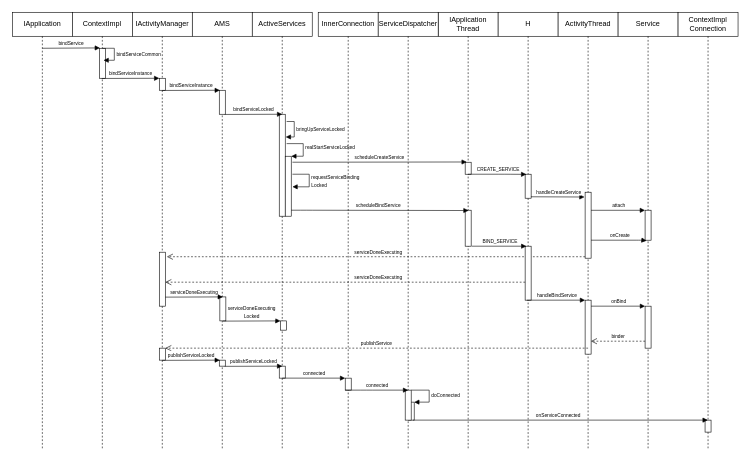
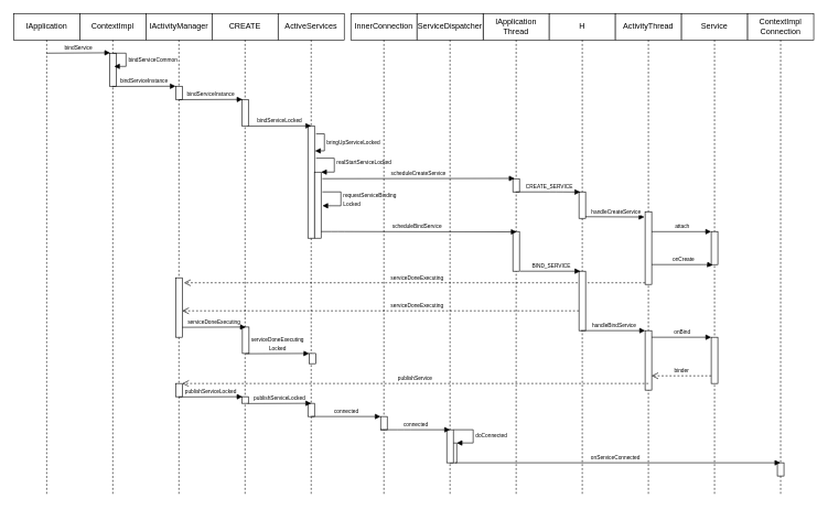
  <mxCell id="0" />
  <mxCell id="1" parent="0" />
  <mxCell id="2" value="IApplication" style="shape=umlLifeline;perimeter=lifelinePerimeter;whiteSpace=wrap;html=1;container=1;collapsible=0;recursiveResize=0;outlineConnect=0;" parent="1" vertex="1"><mxGeometry x="20" y="20" width="100" height="730" as="geometry" /></mxCell>
  <mxCell id="3" value="&lt;font style=&quot;font-size: 8px&quot;&gt;bindService&lt;/font&gt;" style="html=1;verticalAlign=bottom;endArrow=block;entryX=0.1;entryY=-0.012;entryDx=0;entryDy=0;entryPerimeter=0;" parent="2" target="5" edge="1"><mxGeometry width="80" relative="1" as="geometry"><mxPoint x="50" y="60" as="sourcePoint" /><mxPoint x="130" y="60" as="targetPoint" /></mxGeometry></mxCell>
  <mxCell id="4" value="ContextImpl" style="shape=umlLifeline;perimeter=lifelinePerimeter;whiteSpace=wrap;html=1;container=1;collapsible=0;recursiveResize=0;outlineConnect=0;" parent="1" vertex="1"><mxGeometry x="120" y="20" width="100" height="730" as="geometry" /></mxCell>
  <mxCell id="5" value="" style="html=1;points=[];perimeter=orthogonalPerimeter;" parent="4" vertex="1"><mxGeometry x="45" y="60" width="10" height="50" as="geometry" /></mxCell>
  <mxCell id="6" value="IActivityManager" style="shape=umlLifeline;perimeter=lifelinePerimeter;whiteSpace=wrap;html=1;container=1;collapsible=0;recursiveResize=0;outlineConnect=0;" parent="1" vertex="1"><mxGeometry x="220" y="20" width="100" height="730" as="geometry" /></mxCell>
  <mxCell id="7" value="" style="html=1;points=[];perimeter=orthogonalPerimeter;" parent="6" vertex="1"><mxGeometry x="45" y="110" width="10" height="20" as="geometry" /></mxCell>
  <mxCell id="8" value="&lt;font style=&quot;font-size: 8px&quot;&gt;bindServiceInstance&lt;/font&gt;" style="html=1;verticalAlign=bottom;endArrow=block;entryX=0.1;entryY=-0.012;entryDx=0;entryDy=0;entryPerimeter=0;" parent="1" edge="1"><mxGeometry width="80" relative="1" as="geometry"><mxPoint x="169" y="130.36" as="sourcePoint" /><mxPoint x="265" y="130" as="targetPoint" /></mxGeometry></mxCell>
- <mxCell id="9" value="AMS" style="shape=umlLifeline;perimeter=lifelinePerimeter;whiteSpace=wrap;html=1;container=1;collapsible=0;recursiveResize=0;outlineConnect=0;" parent="1" vertex="1"><mxGeometry x="320" y="20" width="100" height="730" as="geometry" /></mxCell>
+ <mxCell id="9" value="CREATE" style="shape=umlLifeline;perimeter=lifelinePerimeter;whiteSpace=wrap;html=1;container=1;collapsible=0;recursiveResize=0;outlineConnect=0;" parent="1" vertex="1"><mxGeometry x="320" y="20" width="100" height="730" as="geometry" /></mxCell>
  <mxCell id="10" value="" style="html=1;points=[];perimeter=orthogonalPerimeter;" parent="9" vertex="1"><mxGeometry x="45" y="130" width="10" height="40" as="geometry" /></mxCell>
  <mxCell id="11" value="" style="html=1;points=[];perimeter=orthogonalPerimeter;" vertex="1" parent="9"><mxGeometry x="45" y="580" width="10" height="10" as="geometry" /></mxCell>
  <mxCell id="12" value="&lt;font style=&quot;font-size: 8px&quot;&gt;bindServiceInstance&lt;/font&gt;" style="html=1;verticalAlign=bottom;endArrow=block;entryX=0.1;entryY=-0.012;entryDx=0;entryDy=0;entryPerimeter=0;" parent="1" edge="1"><mxGeometry width="80" relative="1" as="geometry"><mxPoint x="270" y="150.36" as="sourcePoint" /><mxPoint x="366" y="150" as="targetPoint" /></mxGeometry></mxCell>
  <mxCell id="13" value="ActiveServices" style="shape=umlLifeline;perimeter=lifelinePerimeter;whiteSpace=wrap;html=1;container=1;collapsible=0;recursiveResize=0;outlineConnect=0;" parent="1" vertex="1"><mxGeometry x="420" y="20" width="100" height="730" as="geometry" /></mxCell>
  <mxCell id="14" value="" style="html=1;points=[];perimeter=orthogonalPerimeter;" parent="13" vertex="1"><mxGeometry x="45" y="170" width="10" height="170" as="geometry" /></mxCell>
  <mxCell id="15" value="&lt;font style=&quot;font-size: 8px&quot;&gt;bringUpServiceLocked&lt;/font&gt;" style="edgeStyle=orthogonalEdgeStyle;html=1;align=left;spacingLeft=2;endArrow=block;rounded=0;exitX=1.233;exitY=0.071;exitDx=0;exitDy=0;exitPerimeter=0;entryX=1.081;entryY=0.223;entryDx=0;entryDy=0;entryPerimeter=0;" parent="13" source="14" target="14" edge="1"><mxGeometry relative="1" as="geometry"><mxPoint x="64.97" y="230" as="sourcePoint" /><Array as="points"><mxPoint x="70" y="182" /><mxPoint x="70" y="208" /></Array><mxPoint x="59.97" y="230" as="targetPoint" /><mxPoint as="offset" /></mxGeometry></mxCell>
  <mxCell id="16" value="" style="html=1;points=[];perimeter=orthogonalPerimeter;" parent="13" vertex="1"><mxGeometry x="55" y="240" width="10" height="100" as="geometry" /></mxCell>
  <mxCell id="17" value="&lt;font style=&quot;font-size: 8px&quot;&gt;realStartServiceLocked&lt;/font&gt;" style="edgeStyle=orthogonalEdgeStyle;html=1;align=left;spacingLeft=2;endArrow=block;rounded=0;entryX=1;entryY=0;exitX=1.233;exitY=0.288;exitDx=0;exitDy=0;exitPerimeter=0;" parent="13" source="14" target="16" edge="1"><mxGeometry relative="1" as="geometry"><mxPoint x="55" y="230" as="sourcePoint" /><Array as="points"><mxPoint x="85" y="219" /><mxPoint x="85" y="240" /></Array></mxGeometry></mxCell>
  <mxCell id="18" value="&lt;font style=&quot;font-size: 8px&quot;&gt;bindServiceLocked&lt;/font&gt;" style="html=1;verticalAlign=bottom;endArrow=block;entryX=0.1;entryY=-0.012;entryDx=0;entryDy=0;entryPerimeter=0;" parent="1" edge="1"><mxGeometry width="80" relative="1" as="geometry"><mxPoint x="374" y="190.36" as="sourcePoint" /><mxPoint x="470" y="190" as="targetPoint" /></mxGeometry></mxCell>
  <mxCell id="19" value="IApplication&lt;br&gt;Thread" style="shape=umlLifeline;perimeter=lifelinePerimeter;whiteSpace=wrap;html=1;container=1;collapsible=0;recursiveResize=0;outlineConnect=0;" parent="1" vertex="1"><mxGeometry x="730" y="20" width="100" height="730" as="geometry" /></mxCell>
  <mxCell id="20" value="" style="html=1;points=[];perimeter=orthogonalPerimeter;" parent="19" vertex="1"><mxGeometry x="45" y="250" width="10" height="20" as="geometry" /></mxCell>
  <mxCell id="21" value="&lt;font style=&quot;font-size: 8px&quot;&gt;scheduleCreateService&lt;/font&gt;" style="html=1;verticalAlign=bottom;endArrow=block;entryX=0.269;entryY=-0.02;entryDx=0;entryDy=0;entryPerimeter=0;" parent="1" target="20" edge="1"><mxGeometry width="80" relative="1" as="geometry"><mxPoint x="487" y="270" as="sourcePoint" /><mxPoint x="600" y="310" as="targetPoint" /><Array as="points" /></mxGeometry></mxCell>
  <mxCell id="22" value="H" style="shape=umlLifeline;perimeter=lifelinePerimeter;whiteSpace=wrap;html=1;container=1;collapsible=0;recursiveResize=0;outlineConnect=0;" parent="1" vertex="1"><mxGeometry x="830" y="20" width="100" height="730" as="geometry" /></mxCell>
  <mxCell id="23" value="" style="html=1;points=[];perimeter=orthogonalPerimeter;" parent="22" vertex="1"><mxGeometry x="45" y="270" width="10" height="40" as="geometry" /></mxCell>
  <mxCell id="24" value="&lt;font style=&quot;font-size: 8px&quot;&gt;CREATE_SERVICE&lt;/font&gt;" style="html=1;verticalAlign=bottom;endArrow=block;entryX=0.193;entryY=0.005;entryDx=0;entryDy=0;entryPerimeter=0;" parent="1" source="19" target="23" edge="1"><mxGeometry x="0.032" width="80" relative="1" as="geometry"><mxPoint x="790" y="350" as="sourcePoint" /><mxPoint x="880" y="350" as="targetPoint" /><mxPoint as="offset" /><Array as="points"><mxPoint x="840" y="290" /></Array></mxGeometry></mxCell>
  <mxCell id="25" value="ActivityThread" style="shape=umlLifeline;perimeter=lifelinePerimeter;whiteSpace=wrap;html=1;container=1;collapsible=0;recursiveResize=0;outlineConnect=0;" parent="1" vertex="1"><mxGeometry x="930" y="20" width="100" height="730" as="geometry" /></mxCell>
  <mxCell id="26" value="" style="html=1;points=[];perimeter=orthogonalPerimeter;" parent="25" vertex="1"><mxGeometry x="45" y="300" width="10" height="110" as="geometry" /></mxCell>
  <mxCell id="27" value="&lt;font style=&quot;font-size: 8px&quot;&gt;handleCreateService&lt;/font&gt;" style="html=1;verticalAlign=bottom;endArrow=block;exitX=0.967;exitY=0.94;exitDx=0;exitDy=0;exitPerimeter=0;" parent="1" edge="1" source="23"><mxGeometry x="0.032" width="80" relative="1" as="geometry"><mxPoint x="890" y="319" as="sourcePoint" /><mxPoint x="974" y="328" as="targetPoint" /><mxPoint as="offset" /><Array as="points" /></mxGeometry></mxCell>
  <mxCell id="28" value="Service" style="shape=umlLifeline;perimeter=lifelinePerimeter;whiteSpace=wrap;html=1;container=1;collapsible=0;recursiveResize=0;outlineConnect=0;" parent="1" vertex="1"><mxGeometry x="1030" y="20" width="100" height="730" as="geometry" /></mxCell>
  <mxCell id="29" value="" style="html=1;points=[];perimeter=orthogonalPerimeter;" parent="28" vertex="1"><mxGeometry x="45" y="330" width="10" height="50" as="geometry" /></mxCell>
  <mxCell id="30" value="&lt;span style=&quot;font-size: 8px&quot;&gt;attach&lt;br&gt;&lt;/span&gt;" style="html=1;verticalAlign=bottom;endArrow=block;entryX=-0.014;entryY=0.003;entryDx=0;entryDy=0;entryPerimeter=0;" parent="1" source="26" target="29" edge="1"><mxGeometry x="0.032" width="80" relative="1" as="geometry"><mxPoint x="990" y="370" as="sourcePoint" /><mxPoint x="1070" y="370" as="targetPoint" /><mxPoint as="offset" /></mxGeometry></mxCell>
  <mxCell id="31" value="&lt;font style=&quot;font-size: 8px&quot;&gt;onCreate&lt;/font&gt;" style="html=1;verticalAlign=bottom;endArrow=block;entryX=0.243;entryY=1.017;entryDx=0;entryDy=0;entryPerimeter=0;" parent="1" source="26" edge="1" target="29"><mxGeometry x="0.032" width="80" relative="1" as="geometry"><mxPoint x="990" y="390" as="sourcePoint" /><mxPoint x="1075" y="410" as="targetPoint" /><mxPoint as="offset" /><Array as="points"><mxPoint x="1070" y="400" /></Array></mxGeometry></mxCell>
  <mxCell id="32" value="&lt;font style=&quot;font-size: 8px&quot;&gt;serviceDoneExecuting&lt;/font&gt;" style="html=1;verticalAlign=bottom;endArrow=open;dashed=1;endSize=8;entryX=1.263;entryY=0.084;entryDx=0;entryDy=0;entryPerimeter=0;" parent="1" source="26" target="33" edge="1"><mxGeometry x="-0.011" relative="1" as="geometry"><mxPoint x="800" y="433" as="sourcePoint" /><mxPoint x="270" y="427" as="targetPoint" /><mxPoint as="offset" /></mxGeometry></mxCell>
  <mxCell id="33" value="" style="html=1;points=[];perimeter=orthogonalPerimeter;" parent="1" vertex="1"><mxGeometry x="265" y="420" width="10" height="90" as="geometry" /></mxCell>
  <mxCell id="34" value="" style="html=1;points=[];perimeter=orthogonalPerimeter;" parent="1" vertex="1"><mxGeometry x="366" y="494.57" width="10" height="40" as="geometry" /></mxCell>
  <mxCell id="35" value="&lt;font style=&quot;font-size: 8px&quot;&gt;serviceDoneExecuting&lt;/font&gt;" style="html=1;verticalAlign=bottom;endArrow=block;entryX=0.1;entryY=-0.012;entryDx=0;entryDy=0;entryPerimeter=0;" parent="1" edge="1"><mxGeometry width="80" relative="1" as="geometry"><mxPoint x="275" y="494.93" as="sourcePoint" /><mxPoint x="371" y="494.57" as="targetPoint" /></mxGeometry></mxCell>
  <mxCell id="36" value="" style="html=1;points=[];perimeter=orthogonalPerimeter;" parent="1" vertex="1"><mxGeometry x="467" y="534.57" width="10" height="15.43" as="geometry" /></mxCell>
  <mxCell id="37" value="&lt;font style=&quot;font-size: 8px&quot;&gt;serviceDoneExecuting&lt;br&gt;Locked&lt;/font&gt;" style="html=1;verticalAlign=bottom;endArrow=block;entryX=0.1;entryY=-0.012;entryDx=0;entryDy=0;entryPerimeter=0;" parent="1" edge="1"><mxGeometry width="80" relative="1" as="geometry"><mxPoint x="371" y="534.93" as="sourcePoint" /><mxPoint x="467" y="534.57" as="targetPoint" /></mxGeometry></mxCell>
  <mxCell id="38" value="" style="html=1;points=[];perimeter=orthogonalPerimeter;" parent="1" vertex="1"><mxGeometry x="775" y="350" width="10" height="60" as="geometry" /></mxCell>
  <mxCell id="39" value="&lt;span style=&quot;font-size: 8px&quot;&gt;scheduleBindService&lt;/span&gt;" style="html=1;verticalAlign=bottom;endArrow=block;entryX=0.571;entryY=0.009;entryDx=0;entryDy=0;entryPerimeter=0;" parent="1" edge="1" target="38" source="16"><mxGeometry x="-0.019" width="80" relative="1" as="geometry"><mxPoint x="490" y="304.76" as="sourcePoint" /><mxPoint x="770" y="350" as="targetPoint" /><Array as="points"><mxPoint x="510" y="350" /></Array><mxPoint as="offset" /></mxGeometry></mxCell>
  <mxCell id="40" value="" style="html=1;points=[];perimeter=orthogonalPerimeter;" parent="1" vertex="1"><mxGeometry x="875" y="410" width="10" height="90" as="geometry" /></mxCell>
  <mxCell id="41" value="&lt;font style=&quot;font-size: 8px&quot;&gt;BIND_SERVICE&lt;/font&gt;" style="html=1;verticalAlign=bottom;endArrow=block;entryX=0.205;entryY=0;entryDx=0;entryDy=0;entryPerimeter=0;" parent="1" edge="1" target="40"><mxGeometry x="0.032" width="80" relative="1" as="geometry"><mxPoint x="786" y="410" as="sourcePoint" /><mxPoint x="875" y="390" as="targetPoint" /><mxPoint as="offset" /><Array as="points" /></mxGeometry></mxCell>
  <mxCell id="42" value="" style="html=1;points=[];perimeter=orthogonalPerimeter;" parent="1" vertex="1"><mxGeometry x="975" y="500" width="10" height="90" as="geometry" /></mxCell>
  <mxCell id="43" value="&lt;font style=&quot;font-size: 8px&quot;&gt;handleBindService&lt;/font&gt;" style="html=1;verticalAlign=bottom;endArrow=block;entryX=0.193;entryY=0.005;entryDx=0;entryDy=0;entryPerimeter=0;" parent="1" edge="1"><mxGeometry x="0.032" width="80" relative="1" as="geometry"><mxPoint x="877.88" y="500" as="sourcePoint" /><mxPoint x="975" y="500" as="targetPoint" /><mxPoint as="offset" /></mxGeometry></mxCell>
  <mxCell id="44" value="" style="html=1;points=[];perimeter=orthogonalPerimeter;" parent="1" vertex="1"><mxGeometry x="1075" y="510" width="10" height="70" as="geometry" /></mxCell>
  <mxCell id="45" value="&lt;font style=&quot;font-size: 8px&quot;&gt;onBind&lt;/font&gt;" style="html=1;verticalAlign=bottom;endArrow=block;" parent="1" edge="1"><mxGeometry x="0.032" width="80" relative="1" as="geometry"><mxPoint x="985" y="510" as="sourcePoint" /><mxPoint x="1075" y="510" as="targetPoint" /><mxPoint as="offset" /></mxGeometry></mxCell>
  <mxCell id="46" value="&lt;font style=&quot;font-size: 8px&quot;&gt;serviceDoneExecuting&lt;/font&gt;" style="html=1;verticalAlign=bottom;endArrow=open;dashed=1;endSize=8;entryX=1.268;entryY=0.074;entryDx=0;entryDy=0;entryPerimeter=0;" parent="1" edge="1" source="40"><mxGeometry x="-0.183" relative="1" as="geometry"><mxPoint x="802.32" y="470" as="sourcePoint" /><mxPoint x="275" y="470" as="targetPoint" /><mxPoint as="offset" /></mxGeometry></mxCell>
  <mxCell id="47" value="&lt;font style=&quot;font-size: 8px&quot;&gt;bindServiceCommon&lt;/font&gt;" style="edgeStyle=orthogonalEdgeStyle;html=1;align=left;spacingLeft=2;endArrow=block;rounded=0;" edge="1" parent="1"><mxGeometry relative="1" as="geometry"><mxPoint x="170" y="80" as="sourcePoint" /><Array as="points"><mxPoint x="190" y="80" /><mxPoint x="190" y="100" /></Array><mxPoint x="172" y="100" as="targetPoint" /></mxGeometry></mxCell>
  <mxCell id="48" value="&lt;font style=&quot;font-size: 8px&quot;&gt;requestServiceBinding&lt;br&gt;Locked&lt;/font&gt;" style="edgeStyle=orthogonalEdgeStyle;html=1;align=left;spacingLeft=2;endArrow=block;rounded=0;entryX=1.2;entryY=0.51;entryDx=0;entryDy=0;entryPerimeter=0;" edge="1" parent="1" target="16"><mxGeometry relative="1" as="geometry"><mxPoint x="487" y="290" as="sourcePoint" /><Array as="points"><mxPoint x="515" y="290" /><mxPoint x="515" y="311" /></Array><mxPoint x="495" y="311.04" as="targetPoint" /></mxGeometry></mxCell>
  <mxCell id="49" value="&lt;font style=&quot;font-size: 8px&quot;&gt;binder&lt;/font&gt;" style="html=1;verticalAlign=bottom;endArrow=open;dashed=1;endSize=8;entryX=0.973;entryY=0.76;entryDx=0;entryDy=0;entryPerimeter=0;" edge="1" parent="1" source="44" target="42"><mxGeometry relative="1" as="geometry"><mxPoint x="1080" y="530" as="sourcePoint" /><mxPoint x="1000" y="530" as="targetPoint" /></mxGeometry></mxCell>
  <mxCell id="50" value="&lt;font style=&quot;font-size: 8px&quot;&gt;publishService&lt;/font&gt;" style="html=1;verticalAlign=bottom;endArrow=open;dashed=1;endSize=8;entryX=1.268;entryY=0.074;entryDx=0;entryDy=0;entryPerimeter=0;exitX=0.5;exitY=0.889;exitDx=0;exitDy=0;exitPerimeter=0;" edge="1" parent="1" source="42"><mxGeometry relative="1" as="geometry"><mxPoint x="970" y="580" as="sourcePoint" /><mxPoint x="275" y="580" as="targetPoint" /></mxGeometry></mxCell>
  <mxCell id="51" value="" style="html=1;points=[];perimeter=orthogonalPerimeter;" vertex="1" parent="1"><mxGeometry x="265" y="580" width="10" height="20" as="geometry" /></mxCell>
  <mxCell id="52" value="&lt;font style=&quot;font-size: 8px&quot;&gt;publishServiceLocked&lt;/font&gt;" style="html=1;verticalAlign=bottom;endArrow=block;entryX=0.1;entryY=-0.012;entryDx=0;entryDy=0;entryPerimeter=0;" edge="1" parent="1"><mxGeometry width="80" relative="1" as="geometry"><mxPoint x="270" y="600.36" as="sourcePoint" /><mxPoint x="366" y="600" as="targetPoint" /></mxGeometry></mxCell>
  <mxCell id="53" value="" style="html=1;points=[];perimeter=orthogonalPerimeter;" vertex="1" parent="1"><mxGeometry x="465" y="610" width="10" height="20" as="geometry" /></mxCell>
  <mxCell id="54" value="&lt;span style=&quot;font-size: 8px&quot;&gt;publishServiceLocked&lt;/span&gt;" style="html=1;verticalAlign=bottom;endArrow=block;entryX=0.1;entryY=-0.012;entryDx=0;entryDy=0;entryPerimeter=0;" edge="1" parent="1"><mxGeometry width="80" relative="1" as="geometry"><mxPoint x="374" y="610.36" as="sourcePoint" /><mxPoint x="470" y="610" as="targetPoint" /></mxGeometry></mxCell>
  <mxCell id="55" value="InnerConnection" style="shape=umlLifeline;perimeter=lifelinePerimeter;whiteSpace=wrap;html=1;container=1;collapsible=0;recursiveResize=0;outlineConnect=0;" vertex="1" parent="1"><mxGeometry x="530" y="20" width="100" height="730" as="geometry" /></mxCell>
  <mxCell id="56" value="" style="html=1;points=[];perimeter=orthogonalPerimeter;" vertex="1" parent="1"><mxGeometry x="575" y="630" width="10" height="20" as="geometry" /></mxCell>
  <mxCell id="57" value="&lt;span style=&quot;font-size: 8px&quot;&gt;connected&lt;/span&gt;" style="html=1;verticalAlign=bottom;endArrow=block;entryX=0.1;entryY=-0.012;entryDx=0;entryDy=0;entryPerimeter=0;" edge="1" parent="1"><mxGeometry width="80" relative="1" as="geometry"><mxPoint x="470" y="630" as="sourcePoint" /><mxPoint x="575" y="630" as="targetPoint" /></mxGeometry></mxCell>
  <mxCell id="58" value="ServiceDispatcher" style="shape=umlLifeline;perimeter=lifelinePerimeter;whiteSpace=wrap;html=1;container=1;collapsible=0;recursiveResize=0;outlineConnect=0;" vertex="1" parent="1"><mxGeometry x="630" y="20" width="100" height="730" as="geometry" /></mxCell>
  <mxCell id="59" value="" style="html=1;points=[];perimeter=orthogonalPerimeter;" vertex="1" parent="58"><mxGeometry x="50" y="650" width="10" height="30" as="geometry" /></mxCell>
  <mxCell id="60" value="&lt;font style=&quot;font-size: 8px&quot;&gt;doConnected&lt;/font&gt;" style="edgeStyle=orthogonalEdgeStyle;html=1;align=left;spacingLeft=2;endArrow=block;rounded=0;entryX=1;entryY=0;" edge="1" target="59" parent="58"><mxGeometry relative="1" as="geometry"><mxPoint x="55" y="630" as="sourcePoint" /><Array as="points"><mxPoint x="85" y="630" /></Array></mxGeometry></mxCell>
  <mxCell id="61" value="" style="html=1;points=[];perimeter=orthogonalPerimeter;" vertex="1" parent="1"><mxGeometry x="675" y="650" width="10" height="50" as="geometry" /></mxCell>
  <mxCell id="62" value="&lt;span style=&quot;font-size: 8px&quot;&gt;connected&lt;/span&gt;" style="html=1;verticalAlign=bottom;endArrow=block;entryX=0.1;entryY=-0.012;entryDx=0;entryDy=0;entryPerimeter=0;" edge="1" parent="1"><mxGeometry width="80" relative="1" as="geometry"><mxPoint x="575" y="650" as="sourcePoint" /><mxPoint x="680" y="650" as="targetPoint" /><Array as="points"><mxPoint x="610" y="650" /></Array></mxGeometry></mxCell>
  <mxCell id="63" value="ContextImpl&lt;br&gt;Connection" style="shape=umlLifeline;perimeter=lifelinePerimeter;whiteSpace=wrap;html=1;container=1;collapsible=0;recursiveResize=0;outlineConnect=0;" vertex="1" parent="1"><mxGeometry x="1130" y="20" width="100" height="730" as="geometry" /></mxCell>
  <mxCell id="64" value="" style="html=1;points=[];perimeter=orthogonalPerimeter;" vertex="1" parent="63"><mxGeometry x="45" y="680" width="10" height="20" as="geometry" /></mxCell>
  <mxCell id="65" value="&lt;font style=&quot;font-size: 8px&quot;&gt;onServiceConnected&lt;/font&gt;" style="html=1;verticalAlign=bottom;endArrow=block;" edge="1" parent="1" target="63"><mxGeometry x="-0.015" width="80" relative="1" as="geometry"><mxPoint x="687.88" y="700" as="sourcePoint" /><mxPoint x="785" y="700" as="targetPoint" /><mxPoint as="offset" /></mxGeometry></mxCell>
